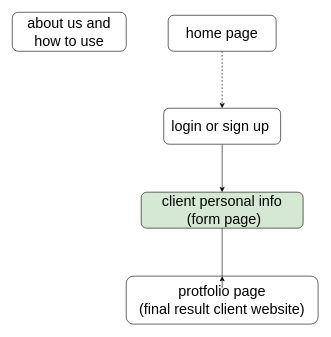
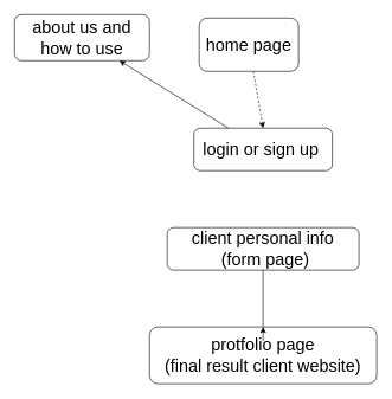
  <mxCell id="0" />
  <mxCell id="1" parent="0" />
  <mxCell id="2" value="" style="edgeStyle=none;html=1;fontSize=24;entryX=0.5;entryY=0;entryDx=0;entryDy=0;dashed=1;" parent="1" source="3" target="5" edge="1"><mxGeometry relative="1" as="geometry"><mxPoint x="370.406" y="185" as="targetPoint" /></mxGeometry></mxCell>
- <mxCell id="3" value="&lt;font style=&quot;font-size: 24px;&quot;&gt;home page&lt;/font&gt;" style="rounded=1;whiteSpace=wrap;html=1;" parent="1" vertex="1"><mxGeometry x="280" y="25" width="180" height="60" as="geometry" /></mxCell>
- <mxCell id="4" value="" style="edgeStyle=none;html=1;fontSize=24;entryX=0.5;entryY=0;entryDx=0;entryDy=0;" parent="1" source="5" target="9" edge="1"><mxGeometry relative="1" as="geometry"><mxPoint x="370.385" y="245" as="sourcePoint" /></mxGeometry></mxCell>
+ <mxCell id="3" value="&lt;font style=&quot;font-size: 24px;&quot;&gt;home page&lt;/font&gt;" style="rounded=1;whiteSpace=wrap;html=1;" parent="1" vertex="1"><mxGeometry x="280" y="25" width="140" height="75" as="geometry" /></mxCell>
+ <mxCell id="4" value="" style="edgeStyle=none;html=1;fontSize=24;" parent="1" source="5" target="7" edge="1"><mxGeometry relative="1" as="geometry"><mxPoint x="370.385" y="245" as="sourcePoint" /></mxGeometry></mxCell>
  <mxCell id="5" value="&lt;font style=&quot;font-size: 24px;&quot;&gt;login or sign up&amp;nbsp;&lt;br&gt;&lt;/font&gt;" style="whiteSpace=wrap;html=1;rounded=1;" parent="1" vertex="1"><mxGeometry x="272.5" y="180" width="195" height="60" as="geometry" /></mxCell>
  <mxCell id="6" value="&lt;font style=&quot;font-size: 24px;&quot;&gt;protfolio page&lt;br&gt;(final result client website)&lt;br&gt;&lt;/font&gt;" style="whiteSpace=wrap;html=1;rounded=1;" parent="1" vertex="1"><mxGeometry x="210" y="460" width="320" height="80" as="geometry" /></mxCell>
  <mxCell id="7" value="&lt;font style=&quot;font-size: 24px;&quot;&gt;about us and how to use&lt;/font&gt;" style="whiteSpace=wrap;html=1;rounded=1;" parent="1" vertex="1"><mxGeometry x="20" y="20" width="190" height="65" as="geometry" /></mxCell>
  <mxCell id="8" style="edgeStyle=none;html=1;exitX=0.5;exitY=1;exitDx=0;exitDy=0;entryX=0.5;entryY=0;entryDx=0;entryDy=0;fontSize=24;startArrow=none;" parent="1" target="6" edge="1"><mxGeometry relative="1" as="geometry"><mxPoint x="370" y="480" as="sourcePoint" /></mxGeometry></mxCell>
- <mxCell id="9" value="&lt;font style=&quot;font-size: 24px;&quot;&gt;client personal info&lt;br&gt;&amp;nbsp;(form page)&lt;/font&gt;" style="whiteSpace=wrap;html=1;rounded=1;fillColor=#d5e8d4;" parent="1" vertex="1"><mxGeometry x="235" y="320" width="270" height="60" as="geometry" /></mxCell>
+ <mxCell id="9" value="&lt;font style=&quot;font-size: 24px;&quot;&gt;client personal info&lt;br&gt;&amp;nbsp;(form page)&lt;/font&gt;" style="whiteSpace=wrap;html=1;rounded=1;" parent="1" vertex="1"><mxGeometry x="235" y="320" width="270" height="60" as="geometry" /></mxCell>
  <mxCell id="10" value="" style="edgeStyle=none;html=1;exitX=0.5;exitY=1;exitDx=0;exitDy=0;fontSize=24;endArrow=none;" parent="1" source="9" edge="1"><mxGeometry relative="1" as="geometry"><mxPoint x="370" y="380" as="sourcePoint" /><mxPoint x="370" y="460" as="targetPoint" /></mxGeometry></mxCell>
